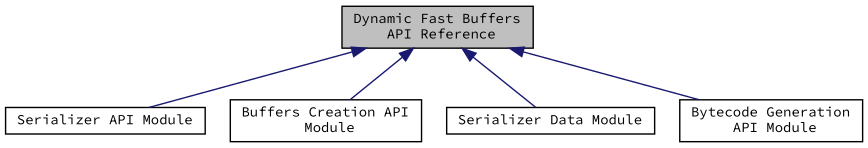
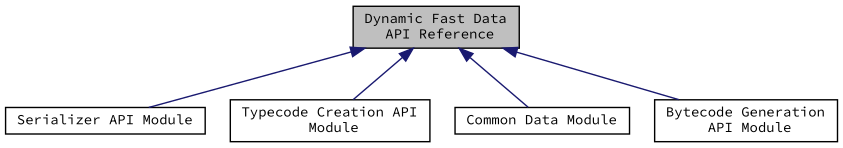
  digraph {
    fontname="Source Code Pro"
    rankdir=TB
    node [color=black fillcolor=white fontname="Source Code Pro" fontsize=10 shape=record style=filled]
    edge [color=midnightblue dir=back fontname="Source Code Pro" fontsize=10 labelfontname=Helvetica labelfontsize=10 shape=plaintext style=solid]
    n1 [height=0.2 label="Serializer API Module" width=0.4]
-   n2 [fillcolor=grey75 fontcolor=black height=0.2 label="Dynamic Fast Buffers\l API Reference" width=0.4]
-   n3 [height=0.2 label="Buffers Creation API\l Module" width=0.4]
-   n4 [height=0.2 label="Serializer Data Module" width=0.4]
+   n2 [fillcolor=grey75 fontcolor=black height=0.2 label="Dynamic Fast Data\l API Reference" width=0.4]
+   n3 [height=0.2 label="Typecode Creation API\l Module" width=0.4]
+   n4 [height=0.2 label="Common Data Module" width=0.4]
    n5 [height=0.2 label="Bytecode Generation\l API Module" width=0.4]
    n2 -> n1
    n2 -> n3
    n2 -> n4
    n2 -> n5
  }
